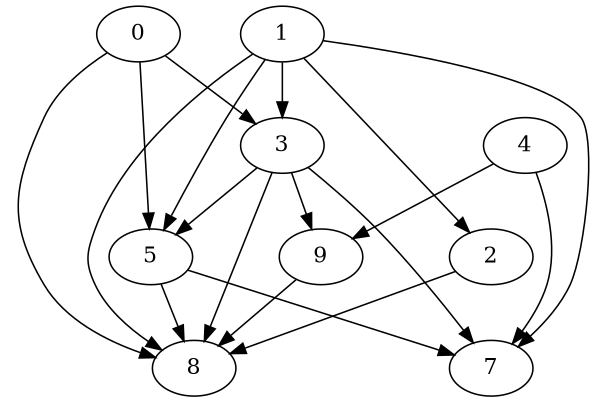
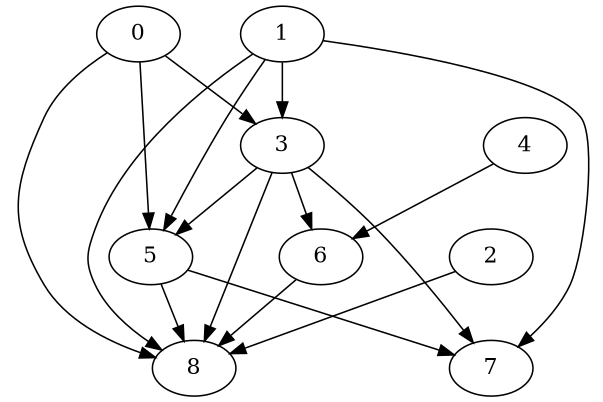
  digraph {
    0
    3
    5
    8
    7
-   6 [label=9]
+   6
    1
    2
    4
    0 -> 3
    0 -> 5
    0 -> 8
    3 -> 5
    3 -> 8
    3 -> 7
    3 -> 6
    5 -> 8
    5 -> 7
    6 -> 8
    1 -> 3
    1 -> 5
    1 -> 8
    1 -> 7
-   1 -> 2
    2 -> 8
-   4 -> 7
    4 -> 6
  }
